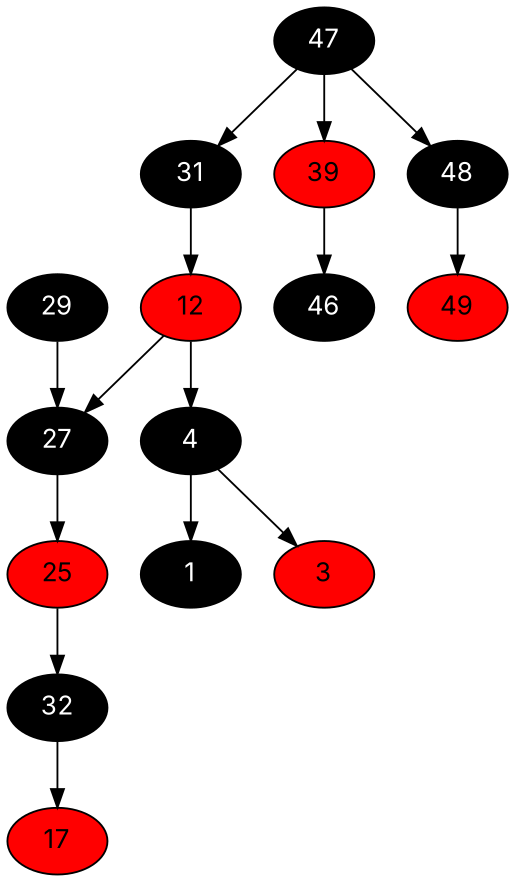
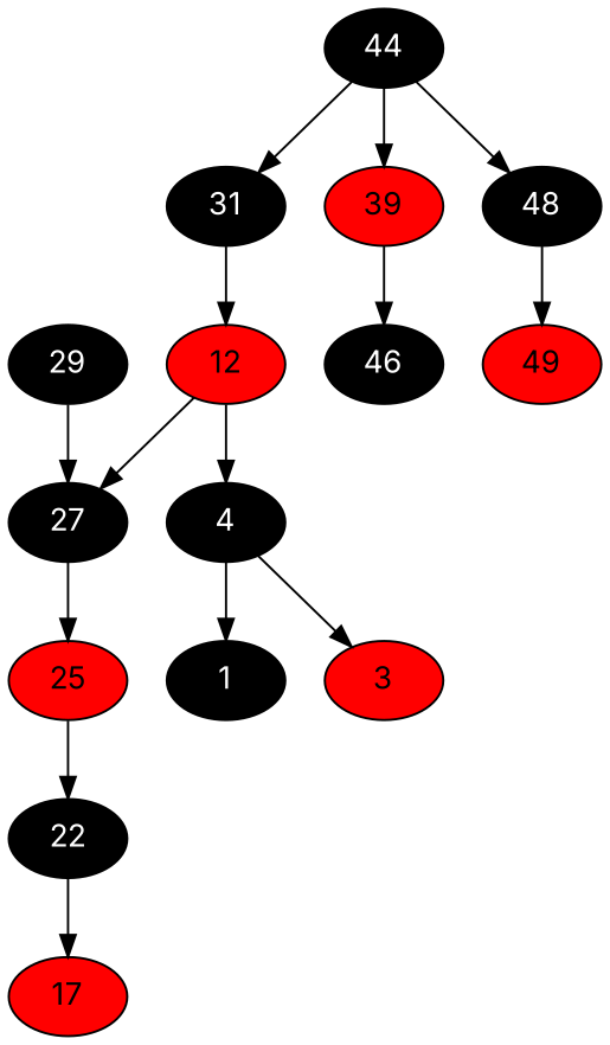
  digraph {
    fontname=Inter
    node [fillcolor=black fontname=Inter style=filled fontcolor=white]
    edge [fontname=Inter]
    12 [fillcolor=red fontcolor=""]
    31
    n3 [label=4]
    27
-   47
+   47 [label=44]
    39 [fillcolor=red fontcolor=""]
    48
    1
    3 [fillcolor=red fontcolor=""]
    25 [fillcolor=red fontcolor=""]
-   22 [label=32]
+   22
    29
    17 [fillcolor=red fontcolor=""]
    46
    49 [fillcolor=red fontcolor=""]
    12 -> n3
    12 -> 27
    31 -> 12
    n3 -> 1
    n3 -> 3
    27 -> 25
    47 -> 31
    47 -> 39
    47 -> 48
    39 -> 46
    48 -> 49
    25 -> 22
    22 -> 17
    29 -> 27
  }
